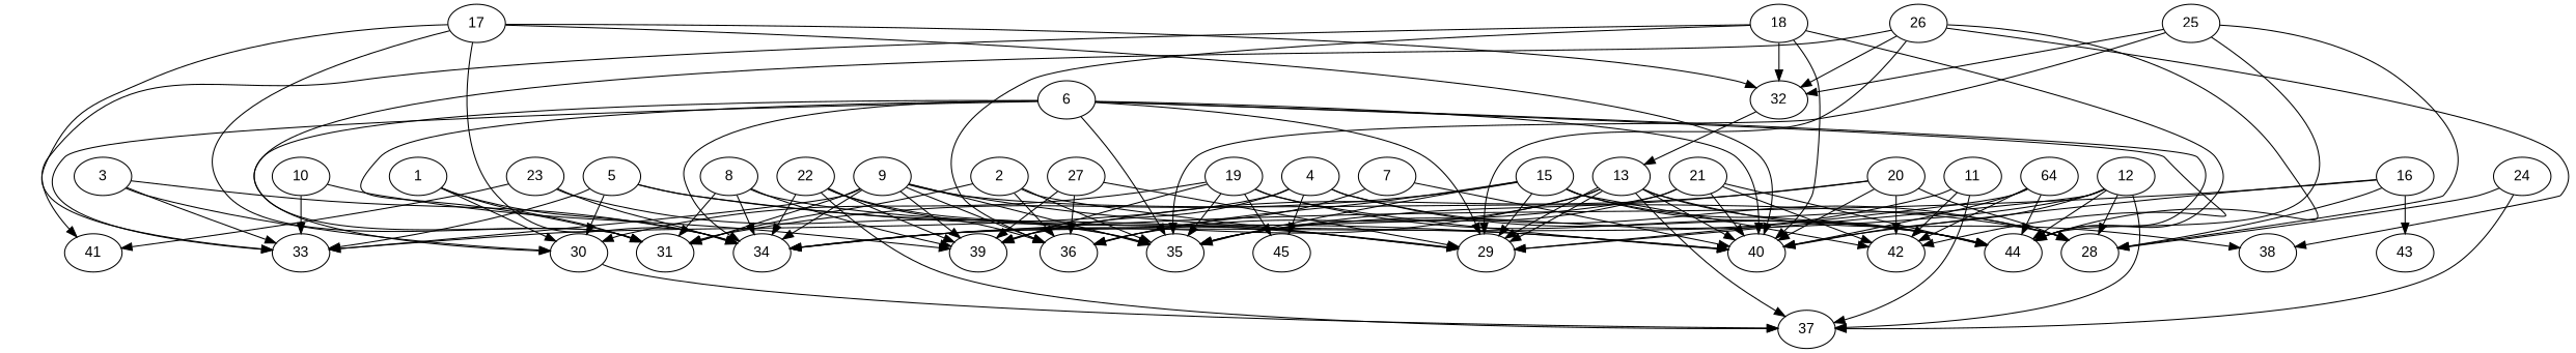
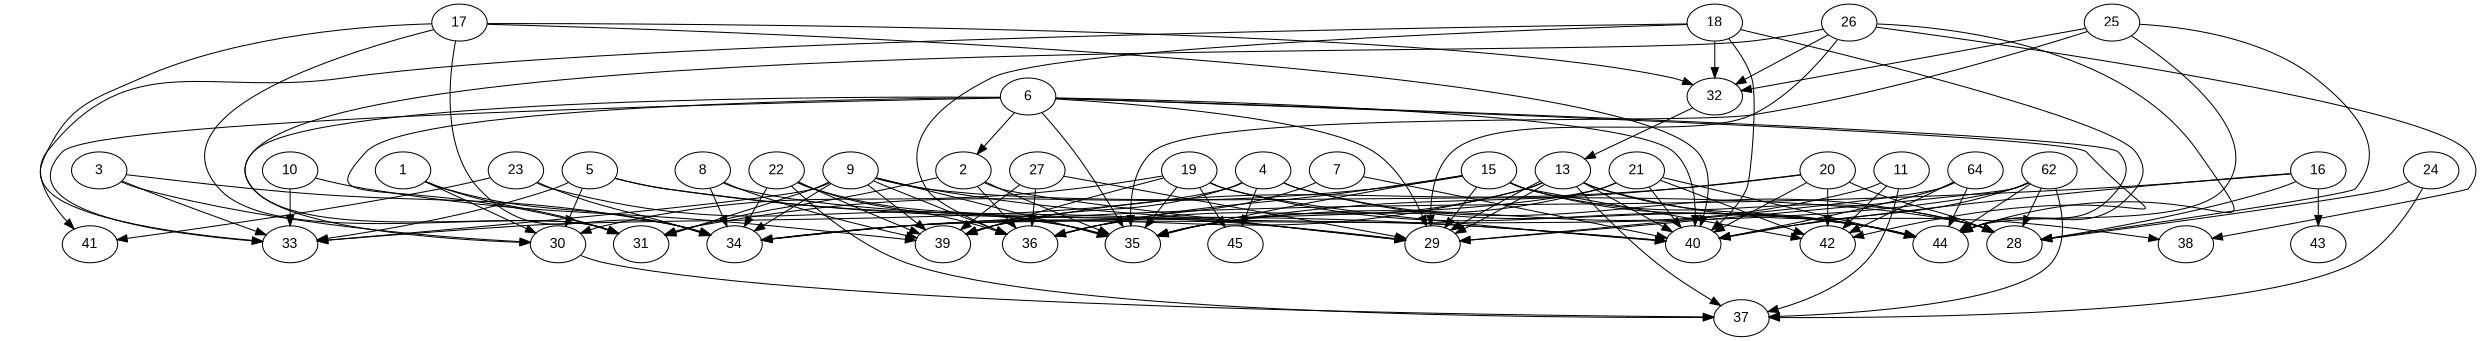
  digraph {
    fontname="Liberation Sans"
    node [alpha=0.04 fontname="Liberation Sans"]
    edge [fontname="Liberation Sans"]
    1 [alpha=0.08 expect_size=30281728]
    30 [alpha=0.03 expect_size=47753216]
    31 [expect_size=40657920]
    34 [alpha=0.17 expect_size=30170112]
    37 [alpha=0.14 expect_size=33860608]
    2 [alpha=0.05 expect_size=25970688]
    29 [alpha=0.10 expect_size=8389632]
    35 [alpha=0.06 expect_size=8610816]
    36 [alpha=0.09 expect_size=48072704]
    3 [alpha=0.19 expect_size=35186688]
    33 [alpha=0.19 expect_size=30123008]
    4 [alpha=0.10 expect_size=48754688]
    28 [alpha=0.16 expect_size=21036032]
    39 [alpha=0.08 expect_size=27951104]
    44 [alpha=0.12 expect_size=19170304]
    45 [alpha=0.12 expect_size=12057600]
    5 [expect_size=40682496]
    40 [alpha=0.06 expect_size=50763776]
    6 [alpha=0.07 expect_size=32105472]
    42 [alpha=0.11 expect_size=20198400]
    7 [expect_size=30380032]
    8 [alpha=0.10 expect_size=18992128]
    9 [alpha=0.17 expect_size=6002688]
    10 [expect_size=50885632]
    11 [alpha=0.01 expect_size=22940672]
-   12 [alpha=0.10 expect_size=42905600]
+   12 [alpha=0.10 expect_size=42905600 label=62]
    13 [alpha=0.15 expect_size=7639040]
    38 [alpha=0.03 expect_size=38298624]
    32 [alpha=0.01 expect_size=12142592]
    n30 [alpha=0.16 expect_size=6135808 label=64]
    15 [alpha=0.06 expect_size=30130176]
    16 [alpha=0.19 expect_size=39107584]
    43 [alpha=0.10 expect_size=22181888]
    17 [expect_size=8672256]
    18 [alpha=0.15 expect_size=17683456]
    41 [alpha=0.19 expect_size=10822656]
    19 [alpha=0.17 expect_size=40584192]
    20 [alpha=0.17 expect_size=34459648]
    21 [alpha=0.08 expect_size=44336128]
    22 [alpha=0.08 expect_size=47241216]
    23 [alpha=0.00 expect_size=23154688]
    24 [alpha=0.11 expect_size=10878976]
    25 [alpha=0.17 expect_size=47916032]
    26 [alpha=0.14 expect_size=15054848]
    27 [alpha=0.02 expect_size=12192768]
    1 -> 30
    1 -> 31
    1 -> 34
    30 -> 37
    2 -> 31
    2 -> 29
    2 -> 35
    2 -> 36
    3 -> 30
    3 -> 34
    3 -> 33
    4 -> 33
    4 -> 28
    4 -> 39
    4 -> 44
    4 -> 45
    5 -> 30
    5 -> 29
    5 -> 33
    5 -> 40
    6 -> 30
    6 -> 31
-   6 -> 34
+   6 -> 2
    6 -> 29
    6 -> 35
    6 -> 33
    6 -> 44
    6 -> 40
    6 -> 42
    7 -> 36
    7 -> 40
-   8 -> 31
    8 -> 34
    8 -> 39
    8 -> 40
    9 -> 31
    9 -> 34
    9 -> 29
    9 -> 35
    9 -> 36
    9 -> 33
    9 -> 28
    9 -> 39
    10 -> 33
    10 -> 39
    11 -> 37
    11 -> 35
    11 -> 42
    12 -> 34
    12 -> 37
    12 -> 29
    12 -> 28
    12 -> 44
    12 -> 40
    13 -> 34
    13 -> 37
    13 -> 29
    13 -> 29
    13 -> 36
    13 -> 44
    13 -> 40
    13 -> 38
    32 -> 13
    n30 -> 29
    n30 -> 44
    n30 -> 40
    n30 -> 42
    15 -> 31
    15 -> 29
    15 -> 35
    15 -> 36
    15 -> 28
    15 -> 44
    15 -> 42
    16 -> 34
    16 -> 28
    16 -> 40
    16 -> 43
    17 -> 31
    17 -> 34
    17 -> 33
    17 -> 40
    17 -> 32
    18 -> 36
    18 -> 44
    18 -> 40
    18 -> 32
    18 -> 41
    19 -> 30
    19 -> 35
    19 -> 39
    19 -> 44
    19 -> 45
    19 -> 40
    20 -> 35
    20 -> 28
    20 -> 39
    20 -> 40
    20 -> 42
    21 -> 34
    21 -> 35
    21 -> 44
    21 -> 40
    21 -> 42
    22 -> 34
    22 -> 37
    22 -> 35
    22 -> 36
    22 -> 39
    23 -> 34
    23 -> 35
    23 -> 41
    24 -> 37
    24 -> 28
    25 -> 35
    25 -> 28
    25 -> 44
    25 -> 32
    26 -> 31
    26 -> 29
    26 -> 44
    26 -> 38
    26 -> 32
    27 -> 29
    27 -> 36
    27 -> 39
  }
